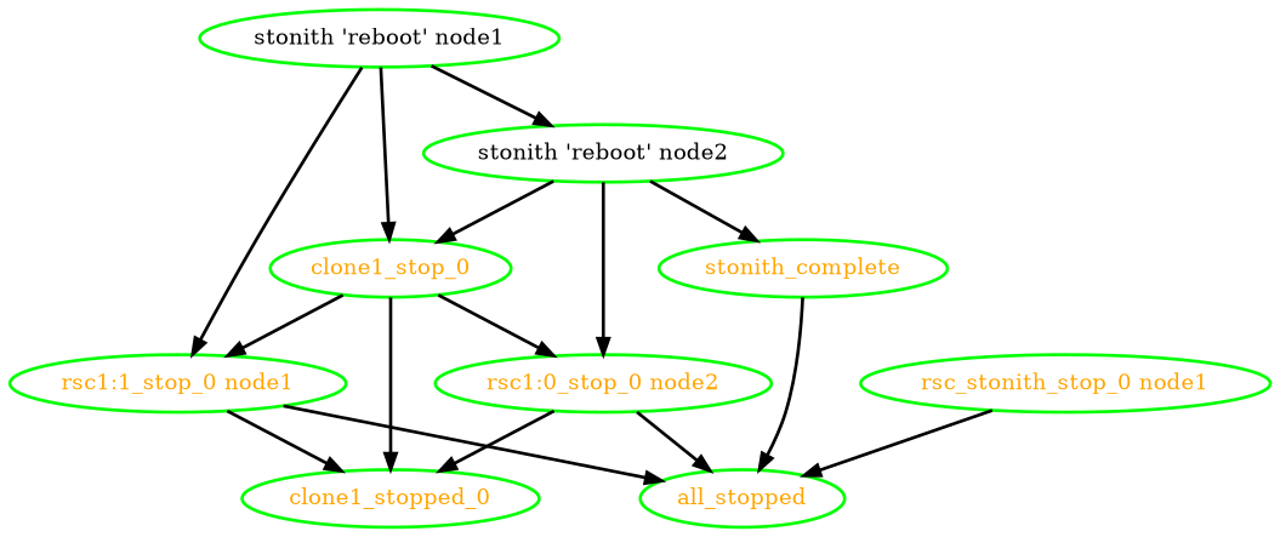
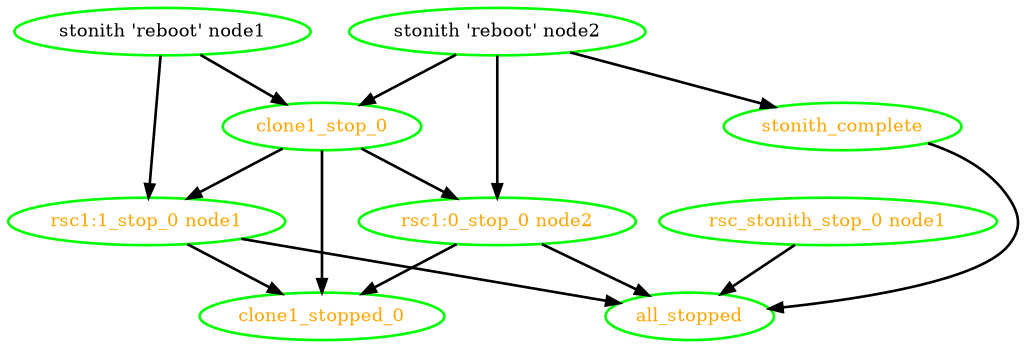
  digraph {
    node [color=green fontcolor=orange style=bold]
    edge [style=bold]
    all_stopped
    clone1_stop_0
    clone1_stopped_0
    "rsc1:0_stop_0 node2"
    "rsc1:1_stop_0 node1"
    "rsc_stonith_stop_0 node1"
    "stonith 'reboot' node1" [fontcolor=black]
    "stonith 'reboot' node2" [fontcolor=black]
    stonith_complete
    clone1_stop_0 -> clone1_stopped_0
    clone1_stop_0 -> "rsc1:0_stop_0 node2"
    clone1_stop_0 -> "rsc1:1_stop_0 node1"
    "rsc1:0_stop_0 node2" -> all_stopped
    "rsc1:0_stop_0 node2" -> clone1_stopped_0
    "rsc1:1_stop_0 node1" -> all_stopped
    "rsc1:1_stop_0 node1" -> clone1_stopped_0
    "rsc_stonith_stop_0 node1" -> all_stopped
    "stonith 'reboot' node1" -> clone1_stop_0
    "stonith 'reboot' node1" -> "rsc1:1_stop_0 node1"
-   "stonith 'reboot' node1" -> "stonith 'reboot' node2"
    "stonith 'reboot' node2" -> clone1_stop_0
    "stonith 'reboot' node2" -> "rsc1:0_stop_0 node2"
    "stonith 'reboot' node2" -> stonith_complete
    stonith_complete -> all_stopped
  }
